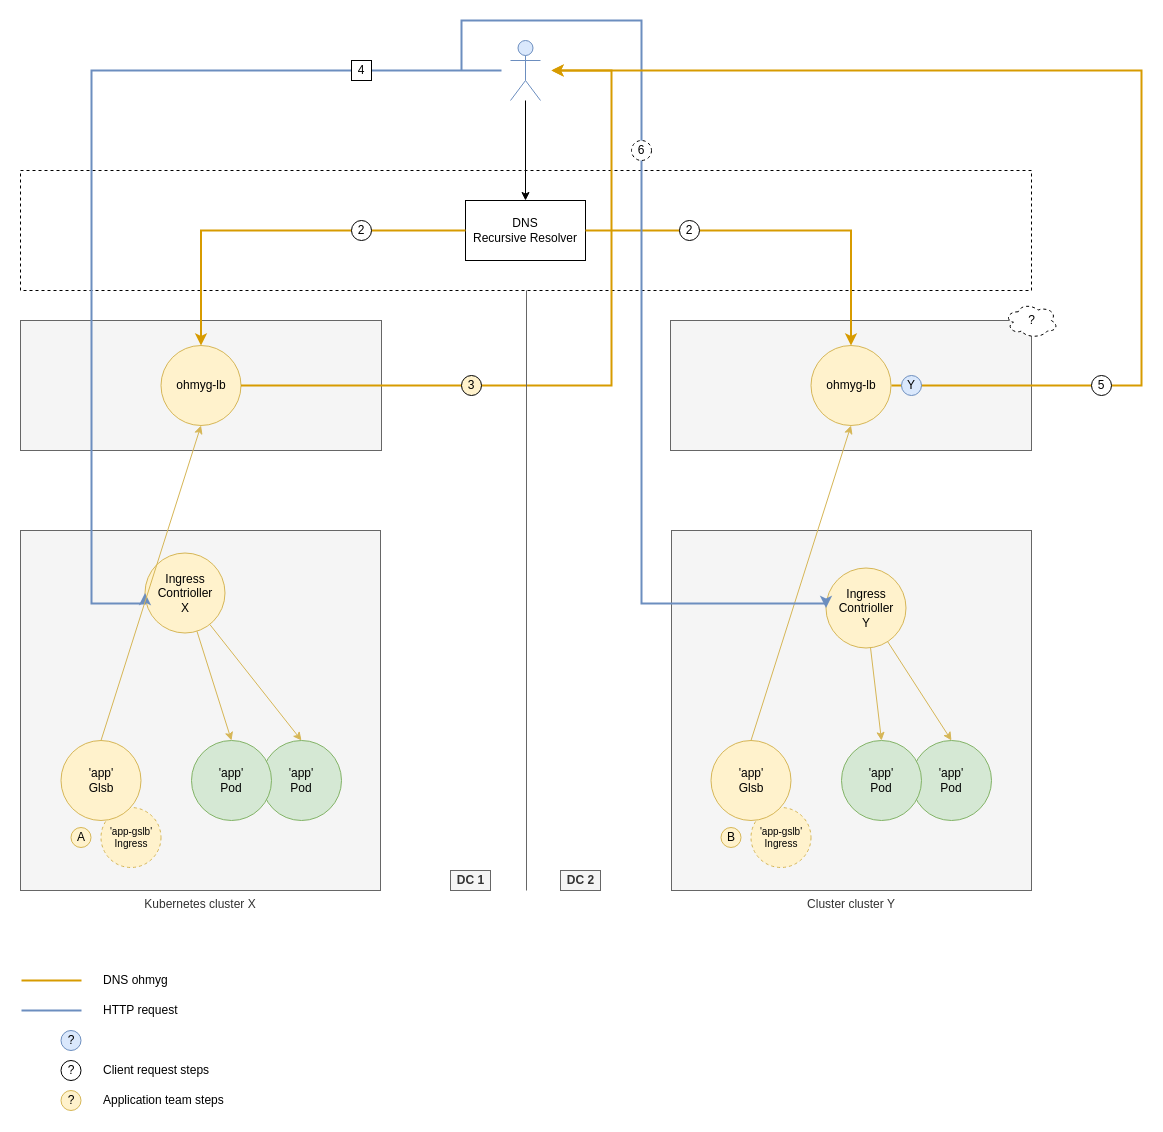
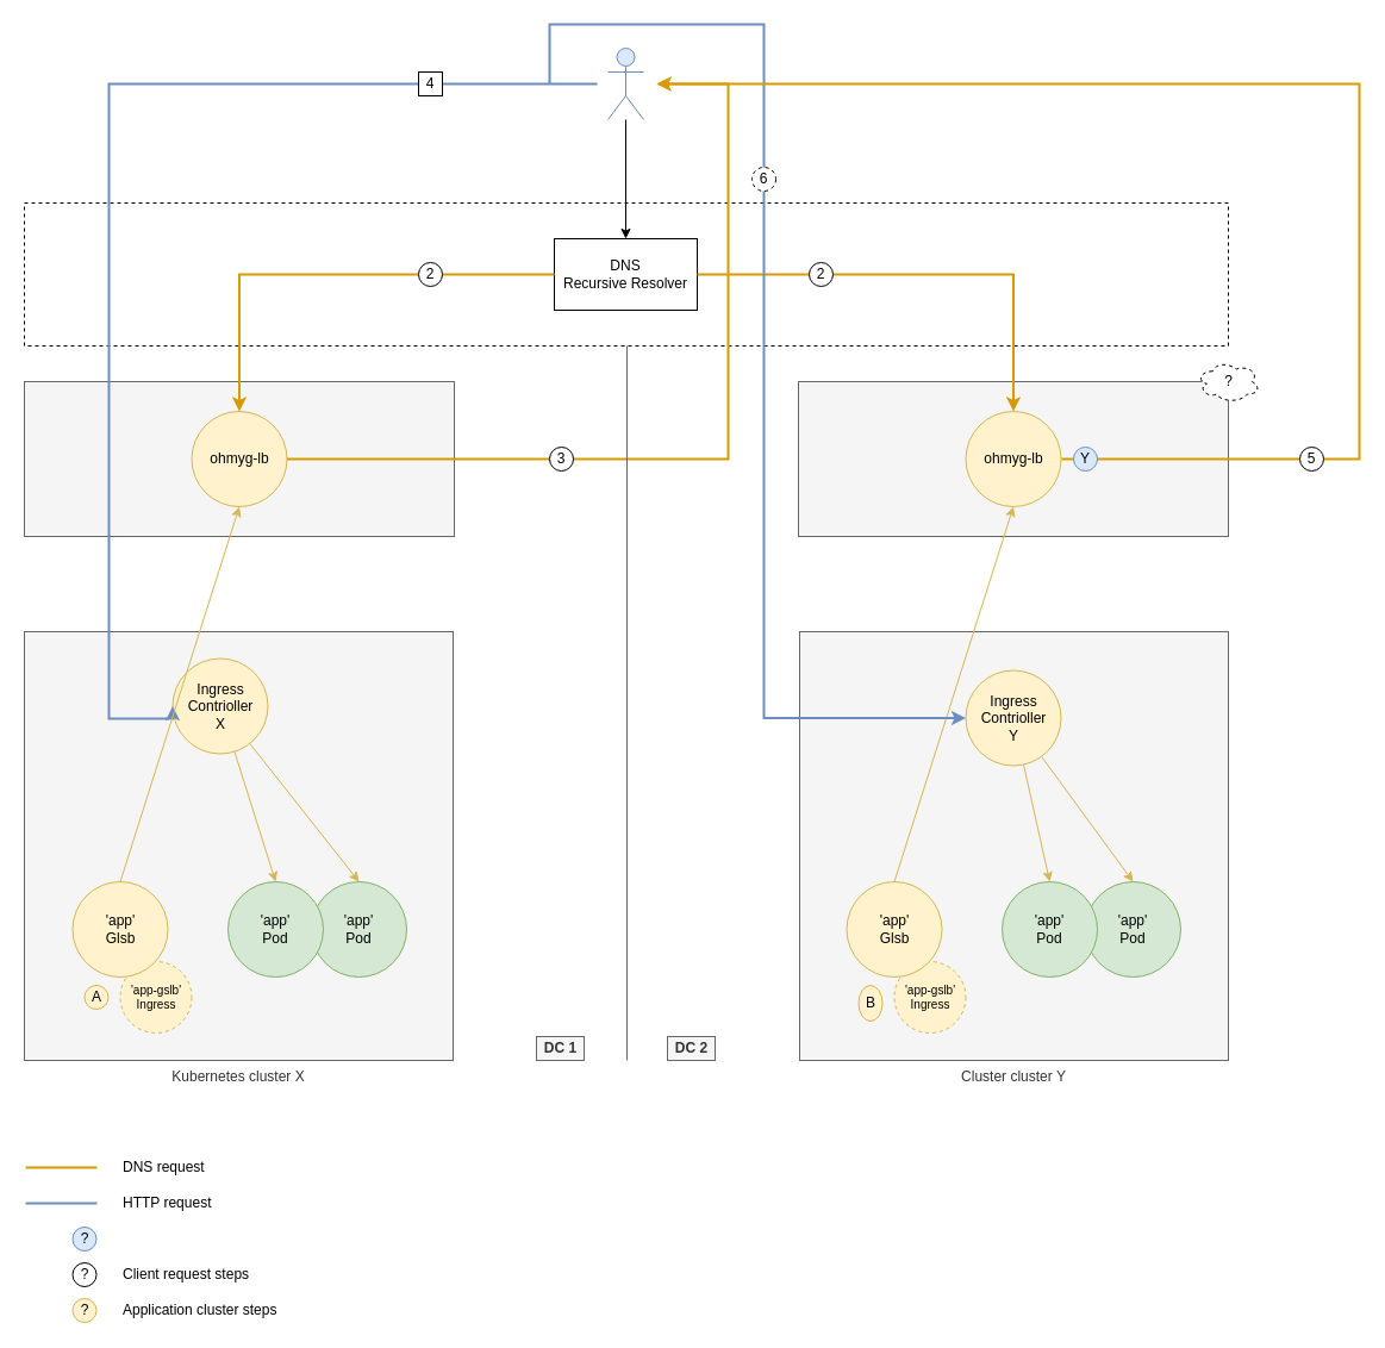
  <mxCell id="0" />
  <mxCell id="1" parent="0" />
  <mxCell id="2" value="" style="rounded=0;whiteSpace=wrap;html=1;dashed=1;" parent="1" vertex="1"><mxGeometry x="20" y="170" width="1011" height="120" as="geometry" /></mxCell>
  <mxCell id="3" style="edgeStyle=orthogonalEdgeStyle;rounded=0;orthogonalLoop=1;jettySize=auto;html=1;entryX=0.5;entryY=0;entryDx=0;entryDy=0;" parent="1" source="4" target="5" edge="1"><mxGeometry relative="1" as="geometry" /></mxCell>
  <mxCell id="4" value="" style="shape=umlActor;verticalLabelPosition=bottom;labelBackgroundColor=#ffffff;verticalAlign=top;html=1;outlineConnect=0;fillColor=#dae8fc;strokeColor=#6c8ebf;" parent="1" vertex="1"><mxGeometry x="510" y="40" width="30" height="60" as="geometry" /></mxCell>
  <mxCell id="5" value="DNS&lt;br&gt;Recursive Resolver" style="rounded=0;whiteSpace=wrap;html=1;dashed=0;" parent="1" vertex="1"><mxGeometry x="465" y="200" width="120" height="60" as="geometry" /></mxCell>
  <mxCell id="6" value="Kubernetes cluster X" style="rounded=0;whiteSpace=wrap;html=1;fillColor=#f5f5f5;strokeColor=#666666;fontColor=#333333;labelPosition=center;verticalLabelPosition=bottom;align=center;verticalAlign=top;" parent="1" vertex="1"><mxGeometry x="20" y="530" width="360" height="360" as="geometry" /></mxCell>
  <mxCell id="7" value="Ingress Contrioller&lt;br&gt;X" style="ellipse;whiteSpace=wrap;html=1;aspect=fixed;fillColor=#fff2cc;strokeColor=#d6b656;" parent="1" vertex="1"><mxGeometry x="144.5" y="552.5" width="80" height="80" as="geometry" /></mxCell>
  <mxCell id="8" value="'app'&lt;br&gt;Pod" style="ellipse;whiteSpace=wrap;html=1;aspect=fixed;fillColor=#d5e8d4;strokeColor=#82b366;" parent="1" vertex="1"><mxGeometry x="261" y="740" width="80" height="80" as="geometry" /></mxCell>
  <mxCell id="9" style="edgeStyle=none;rounded=0;orthogonalLoop=1;jettySize=auto;html=1;entryX=0.5;entryY=0;entryDx=0;entryDy=0;fillColor=#fff2cc;strokeColor=#d6b656;" parent="1" source="7" target="8" edge="1"><mxGeometry relative="1" as="geometry" /></mxCell>
  <mxCell id="10" value="'app'&lt;br&gt;Pod" style="ellipse;whiteSpace=wrap;html=1;aspect=fixed;fillColor=#d5e8d4;strokeColor=#82b366;" parent="1" vertex="1"><mxGeometry x="191" y="740" width="80" height="80" as="geometry" /></mxCell>
  <mxCell id="11" style="rounded=0;orthogonalLoop=1;jettySize=auto;html=1;entryX=0.5;entryY=0;entryDx=0;entryDy=0;fillColor=#fff2cc;strokeColor=#d6b656;" parent="1" source="7" target="10" edge="1"><mxGeometry relative="1" as="geometry" /></mxCell>
  <mxCell id="12" value="" style="rounded=0;whiteSpace=wrap;html=1;fillColor=#f5f5f5;strokeColor=#666666;fontColor=#333333;" parent="1" vertex="1"><mxGeometry x="20" y="320" width="361" height="130" as="geometry" /></mxCell>
  <mxCell id="13" value="ohmyg-lb" style="ellipse;whiteSpace=wrap;html=1;aspect=fixed;fillColor=#fff2cc;strokeColor=#d6b656;" parent="1" vertex="1"><mxGeometry x="160.5" y="345" width="80" height="80" as="geometry" /></mxCell>
  <mxCell id="14" style="edgeStyle=none;rounded=0;orthogonalLoop=1;jettySize=auto;html=1;exitX=1;exitY=0.5;exitDx=0;exitDy=0;dashed=1;" parent="1" source="12" target="12" edge="1"><mxGeometry relative="1" as="geometry" /></mxCell>
  <mxCell id="15" value="z" style="rounded=0;whiteSpace=wrap;html=1;fillColor=#f5f5f5;strokeColor=#666666;fontColor=#333333;" parent="1" vertex="1"><mxGeometry x="670" y="320" width="361" height="130" as="geometry" /></mxCell>
  <mxCell id="16" value="ohmyg-lb" style="ellipse;whiteSpace=wrap;html=1;aspect=fixed;fillColor=#fff2cc;strokeColor=#d6b656;" parent="1" vertex="1"><mxGeometry x="810.5" y="345" width="80" height="80" as="geometry" /></mxCell>
  <mxCell id="17" style="edgeStyle=orthogonalEdgeStyle;rounded=0;orthogonalLoop=1;jettySize=auto;html=1;entryX=0;entryY=0.5;entryDx=0;entryDy=0;fillColor=#dae8fc;strokeColor=#6c8ebf;strokeWidth=2;" parent="1" target="7" edge="1"><mxGeometry relative="1" as="geometry"><mxPoint x="501" y="70" as="sourcePoint" /><Array as="points"><mxPoint x="91" y="70" /><mxPoint x="91" y="603" /></Array></mxGeometry></mxCell>
  <mxCell id="18" style="edgeStyle=orthogonalEdgeStyle;rounded=0;orthogonalLoop=1;jettySize=auto;html=1;exitX=1;exitY=0.5;exitDx=0;exitDy=0;fillColor=#ffe6cc;strokeColor=#d79b00;strokeWidth=2;" parent="1" source="13" edge="1"><mxGeometry relative="1" as="geometry"><mxPoint x="304.999" y="385.333" as="sourcePoint" /><mxPoint x="551" y="70" as="targetPoint" /><Array as="points"><mxPoint x="611" y="385" /><mxPoint x="611" y="70" /></Array></mxGeometry></mxCell>
  <mxCell id="19" style="edgeStyle=orthogonalEdgeStyle;rounded=0;orthogonalLoop=1;jettySize=auto;html=1;entryX=0.5;entryY=0;entryDx=0;entryDy=0;fillColor=#ffe6cc;strokeColor=#d79b00;strokeWidth=2;" parent="1" source="5" target="13" edge="1"><mxGeometry relative="1" as="geometry"><mxPoint x="246" y="343" as="targetPoint" /><Array as="points"><mxPoint x="201" y="230" /></Array></mxGeometry></mxCell>
  <mxCell id="20" value="2" style="ellipse;whiteSpace=wrap;html=1;aspect=fixed;fillColor=#FFFFFF;" parent="1" vertex="1"><mxGeometry x="351" y="220" width="20" height="20" as="geometry" /></mxCell>
  <mxCell id="21" value="4" style="whiteSpace=wrap;html=1;aspect=fixed;fillColor=#FFFFFF;rounded=0;" parent="1" vertex="1"><mxGeometry x="351" y="60" width="20" height="20" as="geometry" /></mxCell>
  <mxCell id="22" value="" style="endArrow=none;html=1;strokeWidth=1;fillColor=#f5f5f5;strokeColor=#666666;rounded=0;" parent="1" edge="1"><mxGeometry width="50" height="50" relative="1" as="geometry"><mxPoint x="526" y="890" as="sourcePoint" /><mxPoint x="526" y="290" as="targetPoint" /></mxGeometry></mxCell>
  <mxCell id="23" value="DC 1" style="text;html=1;resizable=0;points=[];autosize=1;align=center;verticalAlign=top;spacingTop=-4;fontStyle=1;fillColor=#f5f5f5;strokeColor=#666666;fontColor=#333333;" parent="1" vertex="1"><mxGeometry x="450" y="870" width="40" height="20" as="geometry" /></mxCell>
  <mxCell id="24" value="DC 2" style="text;html=1;resizable=0;points=[];autosize=1;align=center;verticalAlign=top;spacingTop=-4;fontStyle=1;fillColor=#f5f5f5;strokeColor=#666666;fontColor=#333333;" parent="1" vertex="1"><mxGeometry x="560" y="870" width="40" height="20" as="geometry" /></mxCell>
- <mxCell id="25" value="3" style="ellipse;whiteSpace=wrap;html=1;aspect=fixed;fillColor=#fff2cc;" parent="1" vertex="1"><mxGeometry x="461" y="375" width="20" height="20" as="geometry" /></mxCell>
+ <mxCell id="25" value="3" style="ellipse;whiteSpace=wrap;html=1;aspect=fixed;fillColor=#FFFFFF;" parent="1" vertex="1"><mxGeometry x="461" y="375" width="20" height="20" as="geometry" /></mxCell>
  <mxCell id="26" style="edgeStyle=orthogonalEdgeStyle;rounded=0;orthogonalLoop=1;jettySize=auto;html=1;entryX=0.5;entryY=0;entryDx=0;entryDy=0;fillColor=#ffe6cc;strokeColor=#d79b00;strokeWidth=2;" parent="1" source="5" target="16" edge="1"><mxGeometry relative="1" as="geometry" /></mxCell>
  <mxCell id="27" value="?" style="ellipse;shape=cloud;whiteSpace=wrap;html=1;dashed=1;" parent="1" vertex="1"><mxGeometry x="1004.5" y="302.5" width="53" height="35" as="geometry" /></mxCell>
  <mxCell id="28" value="A" style="ellipse;whiteSpace=wrap;html=1;aspect=fixed;fillColor=#fff2cc;strokeColor=#d6b656;" parent="1" vertex="1"><mxGeometry x="70.5" y="827" width="20" height="20" as="geometry" /></mxCell>
  <mxCell id="29" value="'app-gslb'&lt;br style=&quot;font-size: 10px;&quot;&gt;Ingress" style="ellipse;whiteSpace=wrap;html=1;aspect=fixed;fillColor=#fff2cc;strokeColor=#d6b656;fontSize=10;dashed=1;" parent="1" vertex="1"><mxGeometry x="100.5" y="807" width="60" height="60" as="geometry" /></mxCell>
  <mxCell id="30" style="edgeStyle=none;rounded=0;orthogonalLoop=1;jettySize=auto;html=1;exitX=0.5;exitY=0;exitDx=0;exitDy=0;entryX=0.5;entryY=1;entryDx=0;entryDy=0;strokeWidth=1;fontSize=10;fillColor=#fff2cc;strokeColor=#d6b656;" parent="1" source="31" target="13" edge="1"><mxGeometry relative="1" as="geometry" /></mxCell>
  <mxCell id="31" value="'app'&lt;br&gt;Glsb" style="ellipse;whiteSpace=wrap;html=1;aspect=fixed;fillColor=#fff2cc;strokeColor=#d6b656;" parent="1" vertex="1"><mxGeometry x="60.5" y="740" width="80" height="80" as="geometry" /></mxCell>
  <mxCell id="32" value="Cluster cluster Y" style="rounded=0;whiteSpace=wrap;html=1;fillColor=#f5f5f5;strokeColor=#666666;fontColor=#333333;labelPosition=center;verticalLabelPosition=bottom;align=center;verticalAlign=top;" parent="1" vertex="1"><mxGeometry x="671" y="530" width="360" height="360" as="geometry" /></mxCell>
- <mxCell id="33" value="Ingress Contrioller&lt;br&gt;Y" style="ellipse;whiteSpace=wrap;html=1;aspect=fixed;fillColor=#fff2cc;strokeColor=#d6b656;" parent="1" vertex="1"><mxGeometry x="825.5" y="567.5" width="80" height="80" as="geometry" /></mxCell>
+ <mxCell id="33" value="Ingress Contrioller&lt;br&gt;Y" style="ellipse;whiteSpace=wrap;html=1;aspect=fixed;fillColor=#fff2cc;strokeColor=#d6b656;" parent="1" vertex="1"><mxGeometry x="810.5" y="562.5" width="80" height="80" as="geometry" /></mxCell>
  <mxCell id="34" value="'app'&lt;br&gt;Pod" style="ellipse;whiteSpace=wrap;html=1;aspect=fixed;fillColor=#d5e8d4;strokeColor=#82b366;" parent="1" vertex="1"><mxGeometry x="911" y="740" width="80" height="80" as="geometry" /></mxCell>
  <mxCell id="35" style="edgeStyle=none;rounded=0;orthogonalLoop=1;jettySize=auto;html=1;entryX=0.5;entryY=0;entryDx=0;entryDy=0;fillColor=#fff2cc;strokeColor=#d6b656;" parent="1" source="33" target="34" edge="1"><mxGeometry relative="1" as="geometry" /></mxCell>
  <mxCell id="36" value="'app'&lt;br&gt;Pod" style="ellipse;whiteSpace=wrap;html=1;aspect=fixed;fillColor=#d5e8d4;strokeColor=#82b366;" parent="1" vertex="1"><mxGeometry x="841" y="740" width="80" height="80" as="geometry" /></mxCell>
  <mxCell id="37" style="rounded=0;orthogonalLoop=1;jettySize=auto;html=1;entryX=0.5;entryY=0;entryDx=0;entryDy=0;fillColor=#fff2cc;strokeColor=#d6b656;" parent="1" source="33" target="36" edge="1"><mxGeometry relative="1" as="geometry" /></mxCell>
- <mxCell id="38" value="B" style="ellipse;whiteSpace=wrap;html=1;aspect=fixed;fillColor=#fff2cc;strokeColor=#d6b656;" parent="1" vertex="1"><mxGeometry x="720.5" y="827" width="20" height="20" as="geometry" /></mxCell>
+ <mxCell id="38" value="B" style="ellipse;whiteSpace=wrap;html=1;aspect=fixed;fillColor=#fff2cc;strokeColor=#d6b656;" parent="1" vertex="1"><mxGeometry x="720.5" y="827" width="20" height="30" as="geometry" /></mxCell>
  <mxCell id="39" value="'app-gslb'&lt;br style=&quot;font-size: 10px;&quot;&gt;Ingress" style="ellipse;whiteSpace=wrap;html=1;aspect=fixed;fillColor=#fff2cc;strokeColor=#d6b656;fontSize=10;dashed=1;" parent="1" vertex="1"><mxGeometry x="750.5" y="807" width="60" height="60" as="geometry" /></mxCell>
  <mxCell id="40" value="'app'&lt;br&gt;Glsb" style="ellipse;whiteSpace=wrap;html=1;aspect=fixed;fillColor=#fff2cc;strokeColor=#d6b656;" parent="1" vertex="1"><mxGeometry x="710.5" y="740" width="80" height="80" as="geometry" /></mxCell>
  <mxCell id="41" style="edgeStyle=none;rounded=0;orthogonalLoop=1;jettySize=auto;html=1;exitX=0.5;exitY=0;exitDx=0;exitDy=0;entryX=0.5;entryY=1;entryDx=0;entryDy=0;strokeWidth=1;fontSize=10;fillColor=#fff2cc;strokeColor=#d6b656;" parent="1" source="40" target="16" edge="1"><mxGeometry relative="1" as="geometry"><mxPoint x="81" y="750" as="sourcePoint" /><mxPoint x="210.5" y="435" as="targetPoint" /></mxGeometry></mxCell>
  <mxCell id="42" style="edgeStyle=orthogonalEdgeStyle;rounded=0;orthogonalLoop=1;jettySize=auto;html=1;strokeWidth=2;fillColor=#dae8fc;strokeColor=#6c8ebf;entryX=0;entryY=0.5;entryDx=0;entryDy=0;" parent="1" target="33" edge="1"><mxGeometry relative="1" as="geometry"><mxPoint x="461" y="70" as="sourcePoint" /><mxPoint x="810" y="603" as="targetPoint" /><Array as="points"><mxPoint x="461" y="20" /><mxPoint x="641" y="20" /><mxPoint x="641" y="603" /></Array></mxGeometry></mxCell>
  <mxCell id="43" value="2" style="ellipse;whiteSpace=wrap;html=1;aspect=fixed;fillColor=#FFFFFF;" parent="1" vertex="1"><mxGeometry x="679" y="220" width="20" height="20" as="geometry" /></mxCell>
  <mxCell id="44" style="edgeStyle=orthogonalEdgeStyle;rounded=0;orthogonalLoop=1;jettySize=auto;html=1;fillColor=#ffe6cc;strokeColor=#d79b00;strokeWidth=2;" parent="1" edge="1"><mxGeometry relative="1" as="geometry"><mxPoint x="891" y="385" as="sourcePoint" /><mxPoint x="551" y="70" as="targetPoint" /><Array as="points"><mxPoint x="1141" y="385" /><mxPoint x="1141" y="70" /><mxPoint x="561" y="70" /></Array></mxGeometry></mxCell>
  <mxCell id="45" value="5" style="ellipse;whiteSpace=wrap;html=1;aspect=fixed;fillColor=#FFFFFF;" parent="1" vertex="1"><mxGeometry x="1091" y="375" width="20" height="20" as="geometry" /></mxCell>
  <mxCell id="46" value="6" style="ellipse;whiteSpace=wrap;html=1;aspect=fixed;fillColor=#FFFFFF;dashed=1;" parent="1" vertex="1"><mxGeometry x="631" y="140" width="20" height="20" as="geometry" /></mxCell>
  <mxCell id="47" value="Y" style="ellipse;whiteSpace=wrap;html=1;aspect=fixed;fillColor=#dae8fc;strokeColor=#6c8ebf;" parent="1" vertex="1"><mxGeometry x="901" y="375" width="20" height="20" as="geometry" /></mxCell>
  <mxCell id="48" value="" style="group" vertex="1" connectable="0" parent="1"><mxGeometry x="21" y="1000" width="201" height="20" as="geometry" /></mxCell>
  <mxCell id="49" value="" style="endArrow=none;html=1;fillColor=#dae8fc;strokeColor=#6c8ebf;strokeWidth=2;" edge="1" parent="48"><mxGeometry width="50" height="50" relative="1" as="geometry"><mxPoint y="10" as="sourcePoint" /><mxPoint x="60" y="10" as="targetPoint" /></mxGeometry></mxCell>
  <mxCell id="50" value="HTTP request" style="text;html=1;strokeColor=none;fillColor=none;align=left;verticalAlign=middle;whiteSpace=wrap;rounded=0;" vertex="1" parent="48"><mxGeometry x="80" width="121" height="20" as="geometry" /></mxCell>
  <mxCell id="51" value="" style="group" vertex="1" connectable="0" parent="1"><mxGeometry x="21" y="970" width="201" height="20" as="geometry" /></mxCell>
  <mxCell id="52" value="" style="endArrow=none;html=1;fillColor=#ffe6cc;strokeColor=#d79b00;strokeWidth=2;" edge="1" parent="51"><mxGeometry width="50" height="50" relative="1" as="geometry"><mxPoint y="10" as="sourcePoint" /><mxPoint x="60" y="10" as="targetPoint" /></mxGeometry></mxCell>
- <mxCell id="53" value="DNS ohmyg" style="text;html=1;strokeColor=none;fillColor=none;align=left;verticalAlign=middle;whiteSpace=wrap;rounded=0;" vertex="1" parent="51"><mxGeometry x="80" width="121" height="20" as="geometry" /></mxCell>
+ <mxCell id="53" value="DNS request" style="text;html=1;strokeColor=none;fillColor=none;align=left;verticalAlign=middle;whiteSpace=wrap;rounded=0;" vertex="1" parent="51"><mxGeometry x="80" width="121" height="20" as="geometry" /></mxCell>
  <mxCell id="54" value="" style="group" vertex="1" connectable="0" parent="1"><mxGeometry x="60.5" y="1030" width="240.5" height="20" as="geometry" /></mxCell>
  <mxCell id="55" value="?" style="ellipse;whiteSpace=wrap;html=1;aspect=fixed;fillColor=#dae8fc;strokeColor=#6c8ebf;" vertex="1" parent="54"><mxGeometry width="20" height="20" as="geometry" /></mxCell>
  <mxCell id="56" value="" style="group" vertex="1" connectable="0" parent="1"><mxGeometry x="60.5" y="1060" width="240.5" height="20" as="geometry" /></mxCell>
  <mxCell id="57" value="?" style="ellipse;whiteSpace=wrap;html=1;aspect=fixed;fillColor=#FFFFFF;" vertex="1" parent="56"><mxGeometry width="20" height="20" as="geometry" /></mxCell>
  <mxCell id="58" value="Client request steps" style="text;html=1;strokeColor=none;fillColor=none;align=left;verticalAlign=middle;whiteSpace=wrap;rounded=0;" vertex="1" parent="56"><mxGeometry x="40.5" width="200" height="20" as="geometry" /></mxCell>
  <mxCell id="59" value="" style="group" vertex="1" connectable="0" parent="1"><mxGeometry x="60.5" y="1090" width="240.5" height="20" as="geometry" /></mxCell>
  <mxCell id="60" value="?" style="ellipse;whiteSpace=wrap;html=1;aspect=fixed;fillColor=#fff2cc;strokeColor=#d6b656;" vertex="1" parent="59"><mxGeometry width="20" height="20" as="geometry" /></mxCell>
- <mxCell id="61" value="Application team steps" style="text;html=1;strokeColor=none;fillColor=none;align=left;verticalAlign=middle;whiteSpace=wrap;rounded=0;" vertex="1" parent="59"><mxGeometry x="40.5" width="200" height="20" as="geometry" /></mxCell>
+ <mxCell id="61" value="Application cluster steps" style="text;html=1;strokeColor=none;fillColor=none;align=left;verticalAlign=middle;whiteSpace=wrap;rounded=0;" vertex="1" parent="59"><mxGeometry x="40.5" width="200" height="20" as="geometry" /></mxCell>
